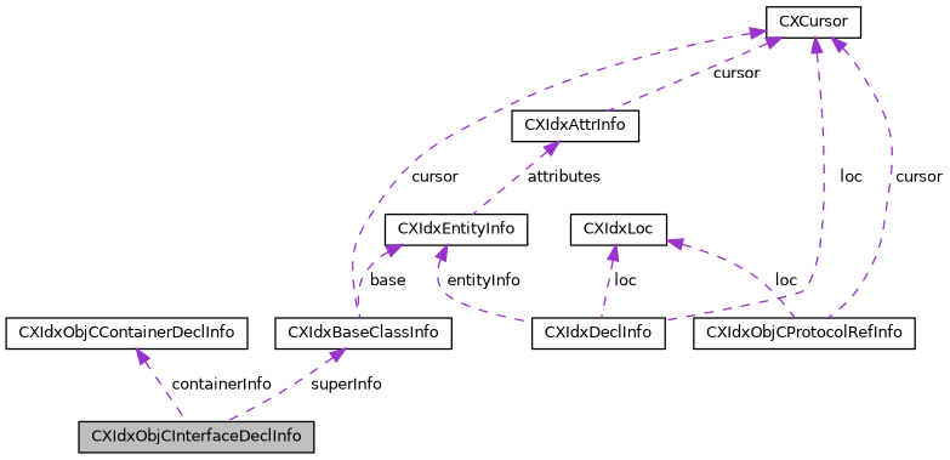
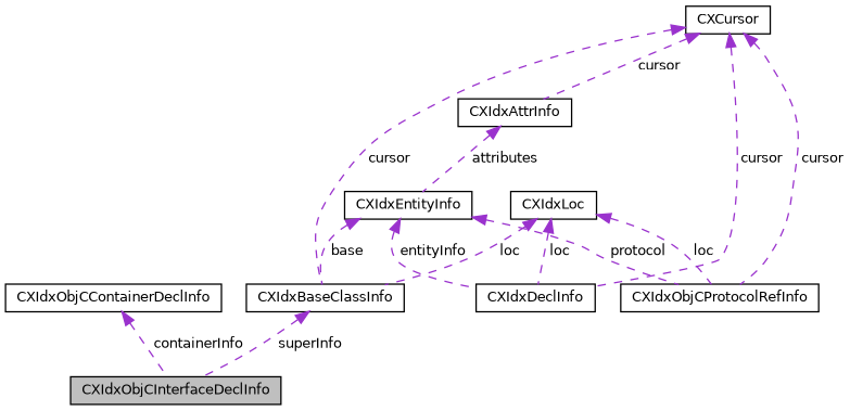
  digraph {
    node [color=black fillcolor=white fontname=Helvetica fontsize=10 shape=record style=filled]
    edge [color=darkorchid3 dir=back fontname=Helvetica fontsize=10 labelfontname=Helvetica labelfontsize=10 style=dashed]
    n1 [fillcolor=grey75 fontcolor=black height=0.2 label=CXIdxObjCInterfaceDeclInfo width=0.4]
    n2 [height=0.2 label=CXIdxObjCContainerDeclInfo width=0.4]
    n3 [height=0.2 label=CXIdxDeclInfo width=0.4]
    n4 [height=0.2 label=CXIdxAttrInfo width=0.4]
    n5 [height=0.2 label=CXIdxEntityInfo width=0.4]
    n6 [height=0.2 label=CXIdxBaseClassInfo width=0.4]
    n7 [height=0.2 label=CXIdxObjCProtocolRefInfo width=0.4]
    n8 [height=0.2 label=CXCursor width=0.4]
    n9 [height=0.2 label=CXIdxLoc width=0.4]
    n2 -> n1 [label=" containerInfo"]
    n4 -> n5 [label=" attributes"]
    n5 -> n3 [label=" entityInfo"]
    n5 -> n6 [label=" base"]
+   n5 -> n7 [label=" protocol"]
    n6 -> n1 [label=" superInfo"]
-   n8 -> n3 [label=" loc"]
+   n8 -> n3 [label=" cursor"]
    n8 -> n4 [label=" cursor"]
    n8 -> n6 [label=" cursor"]
    n8 -> n7 [label=" cursor"]
    n9 -> n3 [label=" loc"]
+   n9 -> n6 [label=" loc"]
    n9 -> n7 [label=" loc"]
  }
